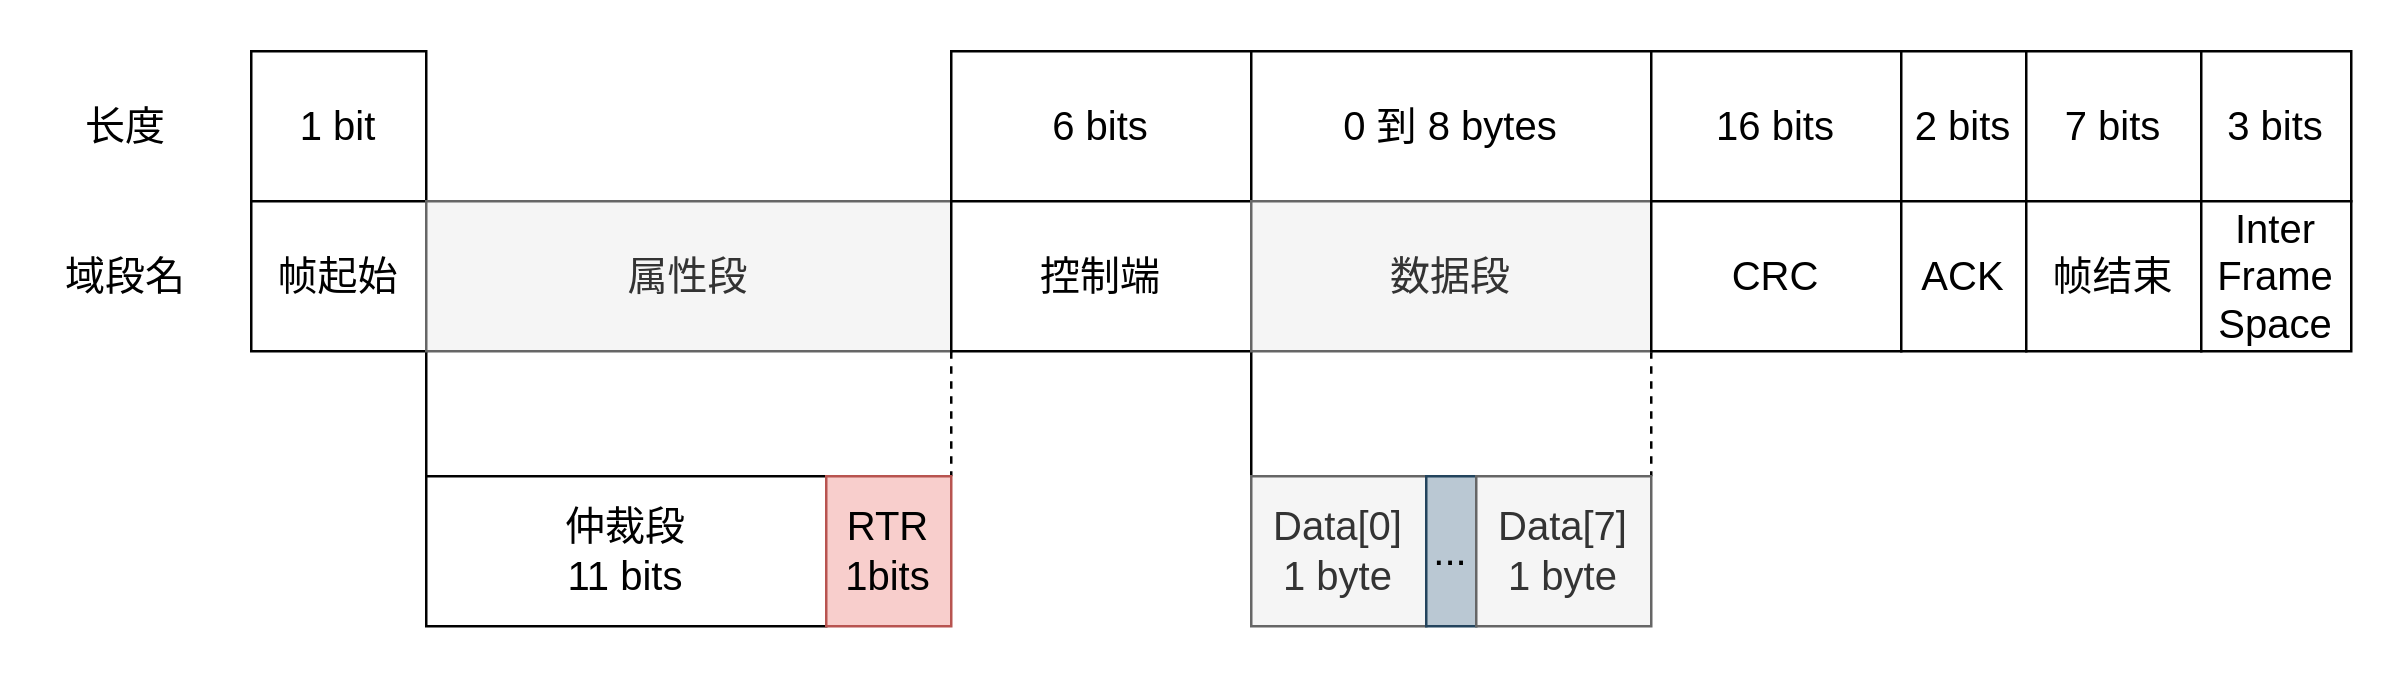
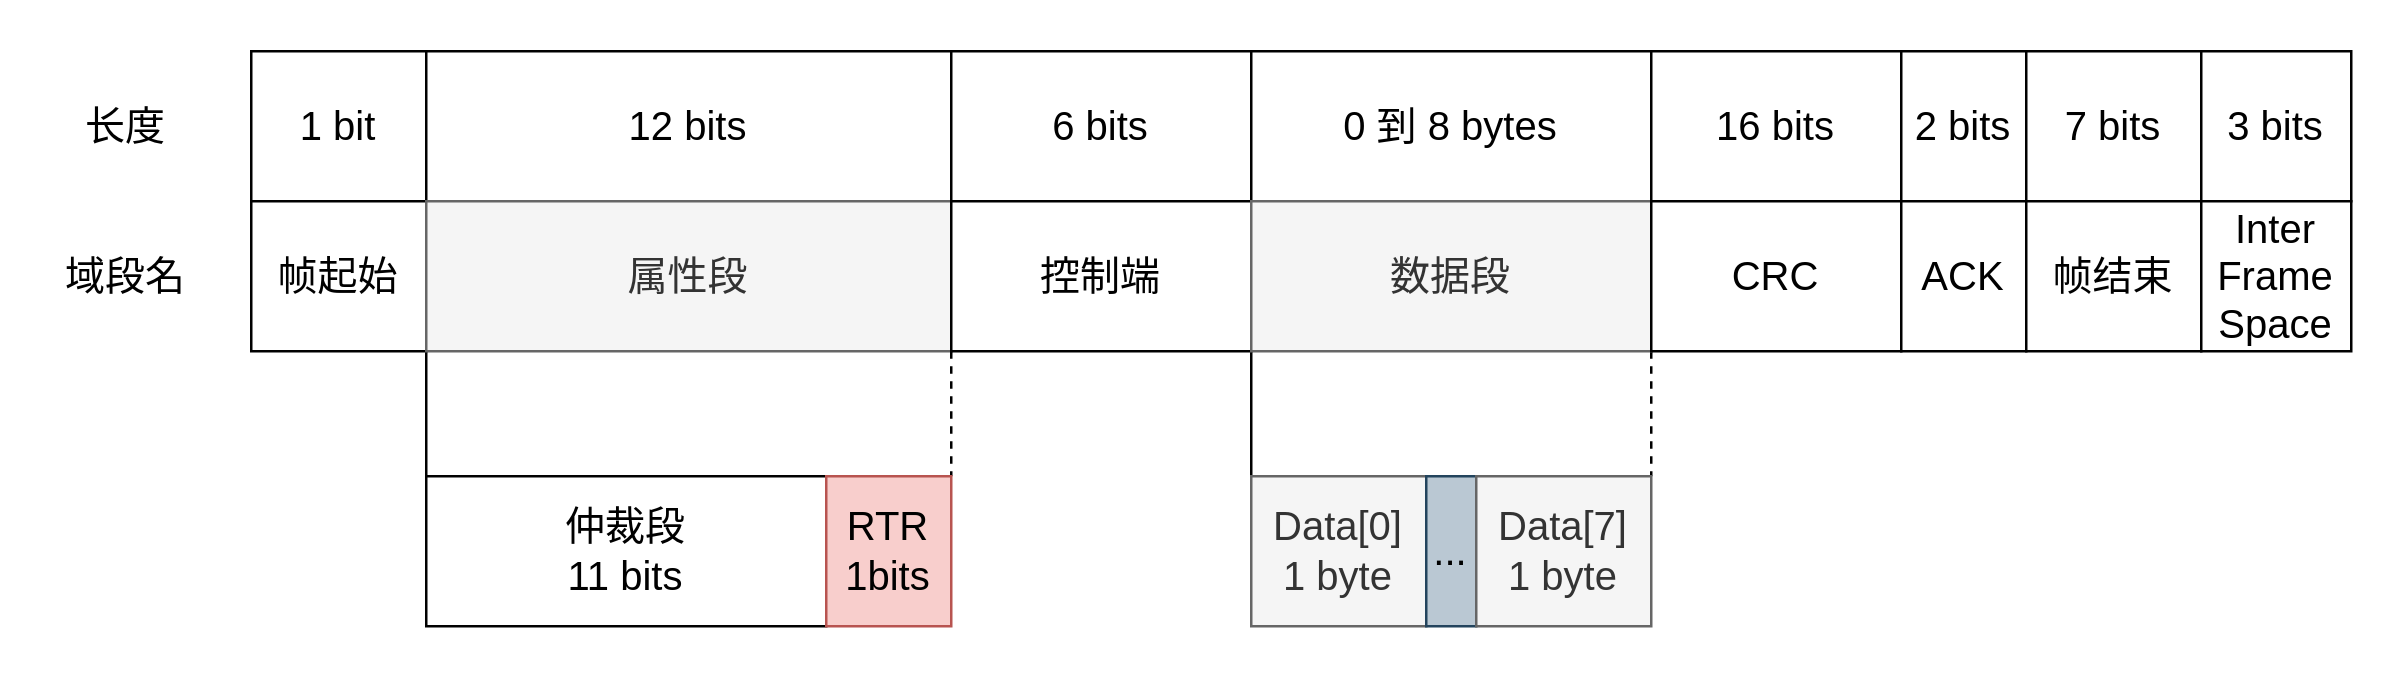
  <mxCell id="0" />
  <mxCell id="1" parent="0" />
  <mxCell id="2" value="1 bit" style="rounded=0;whiteSpace=wrap;html=1;fontSize=16;" vertex="1" parent="1"><mxGeometry x="100" y="20" width="70" height="60" as="geometry" /></mxCell>
  <mxCell id="3" style="edgeStyle=orthogonalEdgeStyle;rounded=0;orthogonalLoop=1;jettySize=auto;html=1;exitX=1;exitY=1;exitDx=0;exitDy=0;entryX=0;entryY=0;entryDx=0;entryDy=0;endArrow=none;endFill=0;dashed=0;fontSize=16;" edge="1" parent="1" source="4" target="24"><mxGeometry relative="1" as="geometry" /></mxCell>
  <mxCell id="4" value="帧起始" style="rounded=0;whiteSpace=wrap;html=1;fontSize=16;" vertex="1" parent="1"><mxGeometry x="100" y="80" width="70" height="60" as="geometry" /></mxCell>
  <mxCell id="5" value="长度" style="text;html=1;strokeColor=none;fillColor=none;align=center;verticalAlign=middle;whiteSpace=wrap;rounded=0;fontSize=16;" vertex="1" parent="1"><mxGeometry x="20" y="35" width="60" height="30" as="geometry" /></mxCell>
  <mxCell id="6" value="域段名" style="text;html=1;strokeColor=none;fillColor=none;align=center;verticalAlign=middle;whiteSpace=wrap;rounded=0;fontSize=16;" vertex="1" parent="1"><mxGeometry x="20" y="95" width="60" height="30" as="geometry" /></mxCell>
+ <mxCell id="7" value="12 bits" style="rounded=0;whiteSpace=wrap;html=1;fontSize=16;" vertex="1" parent="1"><mxGeometry x="170" y="20" width="210" height="60" as="geometry" /></mxCell>
  <mxCell id="8" value="属性段" style="rounded=0;whiteSpace=wrap;html=1;fontSize=16;fillColor=#f5f5f5;fontColor=#333333;strokeColor=#666666;" vertex="1" parent="1"><mxGeometry x="170" y="80" width="210" height="60" as="geometry" /></mxCell>
  <mxCell id="9" value="6 bits" style="rounded=0;whiteSpace=wrap;html=1;fontSize=16;" vertex="1" parent="1"><mxGeometry x="380" y="20" width="120" height="60" as="geometry" /></mxCell>
  <mxCell id="10" style="edgeStyle=orthogonalEdgeStyle;rounded=0;orthogonalLoop=1;jettySize=auto;html=1;exitX=0;exitY=1;exitDx=0;exitDy=0;entryX=1;entryY=0;entryDx=0;entryDy=0;dashed=1;endArrow=none;endFill=0;fontSize=16;" edge="1" parent="1" source="12" target="25"><mxGeometry relative="1" as="geometry" /></mxCell>
  <mxCell id="11" style="edgeStyle=orthogonalEdgeStyle;rounded=0;orthogonalLoop=1;jettySize=auto;html=1;exitX=1;exitY=1;exitDx=0;exitDy=0;entryX=0;entryY=0;entryDx=0;entryDy=0;dashed=0;endArrow=none;endFill=0;fontSize=16;" edge="1" parent="1" source="12" target="26"><mxGeometry relative="1" as="geometry" /></mxCell>
  <mxCell id="12" value="控制端" style="rounded=0;whiteSpace=wrap;html=1;fontSize=16;" vertex="1" parent="1"><mxGeometry x="380" y="80" width="120" height="60" as="geometry" /></mxCell>
  <mxCell id="13" value="0 到 8 bytes" style="rounded=0;whiteSpace=wrap;html=1;fontSize=16;" vertex="1" parent="1"><mxGeometry x="500" y="20" width="160" height="60" as="geometry" /></mxCell>
  <mxCell id="14" style="edgeStyle=orthogonalEdgeStyle;rounded=0;orthogonalLoop=1;jettySize=auto;html=1;exitX=1;exitY=1;exitDx=0;exitDy=0;entryX=1;entryY=0;entryDx=0;entryDy=0;dashed=1;endArrow=none;endFill=0;fontSize=16;" edge="1" parent="1" source="15" target="28"><mxGeometry relative="1" as="geometry" /></mxCell>
  <mxCell id="15" value="数据段" style="rounded=0;whiteSpace=wrap;html=1;fontSize=16;fillColor=#f5f5f5;fontColor=#333333;strokeColor=#666666;" vertex="1" parent="1"><mxGeometry x="500" y="80" width="160" height="60" as="geometry" /></mxCell>
  <mxCell id="16" value="16 bits" style="rounded=0;whiteSpace=wrap;html=1;fontSize=16;" vertex="1" parent="1"><mxGeometry x="660" y="20" width="100" height="60" as="geometry" /></mxCell>
  <mxCell id="17" value="CRC" style="rounded=0;whiteSpace=wrap;html=1;fontSize=16;" vertex="1" parent="1"><mxGeometry x="660" y="80" width="100" height="60" as="geometry" /></mxCell>
  <mxCell id="18" value="2 bits" style="rounded=0;whiteSpace=wrap;html=1;fontSize=16;" vertex="1" parent="1"><mxGeometry x="760" y="20" width="50" height="60" as="geometry" /></mxCell>
  <mxCell id="19" value="7 bits" style="whiteSpace=wrap;html=1;rounded=0;fontSize=16;" vertex="1" parent="1"><mxGeometry x="810" y="20" width="70" height="60" as="geometry" /></mxCell>
  <mxCell id="20" value="ACK" style="rounded=0;whiteSpace=wrap;html=1;fontSize=16;" vertex="1" parent="1"><mxGeometry x="760" y="80" width="50" height="60" as="geometry" /></mxCell>
  <mxCell id="21" value="帧结束" style="rounded=0;whiteSpace=wrap;html=1;fontSize=16;" vertex="1" parent="1"><mxGeometry x="810" y="80" width="70" height="60" as="geometry" /></mxCell>
  <mxCell id="22" value="3 bits" style="rounded=0;whiteSpace=wrap;html=1;fontSize=16;" vertex="1" parent="1"><mxGeometry x="880" y="20" width="60" height="60" as="geometry" /></mxCell>
  <mxCell id="23" value="Inter&lt;br style=&quot;font-size: 16px;&quot;&gt;Frame&lt;br style=&quot;font-size: 16px;&quot;&gt;Space" style="rounded=0;whiteSpace=wrap;html=1;fontSize=16;" vertex="1" parent="1"><mxGeometry x="880" y="80" width="60" height="60" as="geometry" /></mxCell>
  <mxCell id="24" value="仲裁段&lt;br style=&quot;font-size: 16px;&quot;&gt;11 bits" style="rounded=0;whiteSpace=wrap;html=1;fontSize=16;" vertex="1" parent="1"><mxGeometry x="170" y="190" width="160" height="60" as="geometry" /></mxCell>
  <mxCell id="25" value="RTR&lt;br style=&quot;font-size: 16px;&quot;&gt;1bits" style="rounded=0;whiteSpace=wrap;html=1;fontSize=16;fillColor=#f8cecc;strokeColor=#b85450;" vertex="1" parent="1"><mxGeometry x="330" y="190" width="50" height="60" as="geometry" /></mxCell>
  <mxCell id="26" value="Data[0]&lt;br style=&quot;font-size: 16px;&quot;&gt;1 byte" style="rounded=0;whiteSpace=wrap;html=1;fontSize=16;fillColor=#f5f5f5;fontColor=#333333;strokeColor=#666666;" vertex="1" parent="1"><mxGeometry x="500" y="190" width="70" height="60" as="geometry" /></mxCell>
  <mxCell id="27" value="..." style="rounded=0;whiteSpace=wrap;html=1;fontSize=16;fillColor=#bac8d3;strokeColor=#23445d;" vertex="1" parent="1"><mxGeometry x="570" y="190" width="20" height="60" as="geometry" /></mxCell>
  <mxCell id="28" value="Data[7]&lt;br style=&quot;font-size: 16px;&quot;&gt;1 byte" style="rounded=0;whiteSpace=wrap;html=1;fontSize=16;fillColor=#f5f5f5;fontColor=#333333;strokeColor=#666666;" vertex="1" parent="1"><mxGeometry x="590" y="190" width="70" height="60" as="geometry" /></mxCell>
